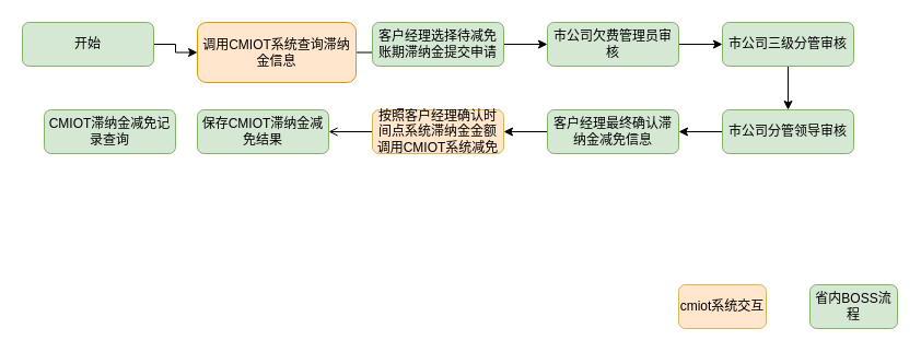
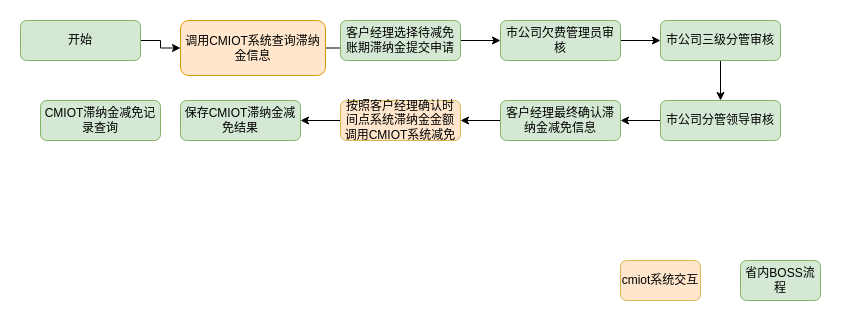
  <mxCell id="0" />
  <mxCell id="1" parent="0" />
  <mxCell id="2" value="" style="edgeStyle=orthogonalEdgeStyle;rounded=0;orthogonalLoop=1;jettySize=auto;html=1;" edge="1" parent="1" source="3" target="5"><mxGeometry relative="1" as="geometry" /></mxCell>
  <mxCell id="3" value="开始" style="rounded=1;whiteSpace=wrap;html=1;fontSize=12;glass=0;strokeWidth=1;shadow=0;fillColor=#d5e8d4;strokeColor=#82b366;" parent="1" vertex="1"><mxGeometry y="20" width="120" height="40" as="geometry" x="20" /></mxCell>
  <mxCell id="4" value="" style="edgeStyle=orthogonalEdgeStyle;rounded=0;orthogonalLoop=1;jettySize=auto;html=1;" edge="1" parent="1" source="5" target="7"><mxGeometry relative="1" as="geometry" /></mxCell>
  <mxCell id="5" value="调用CMIOT系统查询滞纳金信息" style="rounded=1;whiteSpace=wrap;html=1;fontSize=12;glass=0;strokeWidth=1;shadow=0;fillColor=#ffe6cc;strokeColor=#d79b00;" parent="1" vertex="1"><mxGeometry x="180" y="20" width="145" height="55" as="geometry" /></mxCell>
  <mxCell id="6" value="" style="edgeStyle=orthogonalEdgeStyle;rounded=0;orthogonalLoop=1;jettySize=auto;html=1;" edge="1" parent="1" source="7" target="9"><mxGeometry relative="1" as="geometry" /></mxCell>
  <mxCell id="7" value="客户经理选择待减免账期滞纳金提交申请" style="rounded=1;whiteSpace=wrap;html=1;fontSize=12;glass=0;strokeWidth=1;shadow=0;fillColor=#d5e8d4;strokeColor=#82b366;" vertex="1" parent="1"><mxGeometry x="340" y="20" width="120" height="40" as="geometry" /></mxCell>
  <mxCell id="8" value="" style="edgeStyle=orthogonalEdgeStyle;rounded=0;orthogonalLoop=1;jettySize=auto;html=1;" edge="1" parent="1" source="9" target="11"><mxGeometry relative="1" as="geometry" /></mxCell>
  <mxCell id="9" value="市公司欠费管理员审核" style="rounded=1;whiteSpace=wrap;html=1;fontSize=12;glass=0;strokeWidth=1;shadow=0;fillColor=#d5e8d4;strokeColor=#82b366;" vertex="1" parent="1"><mxGeometry x="500" y="20" width="120" height="40" as="geometry" /></mxCell>
  <mxCell id="10" value="" style="edgeStyle=orthogonalEdgeStyle;rounded=0;orthogonalLoop=1;jettySize=auto;html=1;" edge="1" parent="1" source="11" target="13"><mxGeometry relative="1" as="geometry" /></mxCell>
  <mxCell id="11" value="市公司三级分管审核" style="rounded=1;whiteSpace=wrap;html=1;fontSize=12;glass=0;strokeWidth=1;shadow=0;fillColor=#d5e8d4;strokeColor=#82b366;" vertex="1" parent="1"><mxGeometry x="660" y="20" width="120" height="40" as="geometry" /></mxCell>
  <mxCell id="12" value="" style="edgeStyle=orthogonalEdgeStyle;rounded=0;orthogonalLoop=1;jettySize=auto;html=1;" edge="1" parent="1" source="13" target="15"><mxGeometry relative="1" as="geometry" /></mxCell>
  <mxCell id="13" value="市公司分管领导审核" style="rounded=1;whiteSpace=wrap;html=1;fontSize=12;glass=0;strokeWidth=1;shadow=0;fillColor=#d5e8d4;strokeColor=#82b366;" vertex="1" parent="1"><mxGeometry x="660" y="100" width="120" height="40" as="geometry" /></mxCell>
  <mxCell id="14" value="" style="edgeStyle=orthogonalEdgeStyle;rounded=0;orthogonalLoop=1;jettySize=auto;html=1;" edge="1" parent="1" source="15" target="17"><mxGeometry relative="1" as="geometry" /></mxCell>
  <mxCell id="15" value="客户经理最终确认滞纳金减免信息" style="rounded=1;whiteSpace=wrap;html=1;fontSize=12;glass=0;strokeWidth=1;shadow=0;fillColor=#d5e8d4;strokeColor=#82b366;" vertex="1" parent="1"><mxGeometry x="500" y="100" width="120" height="40" as="geometry" /></mxCell>
- <mxCell id="16" value="" style="edgeStyle=orthogonalEdgeStyle;rounded=0;orthogonalLoop=1;jettySize=auto;html=1;endArrow=open;" edge="1" parent="1" source="17" target="18"><mxGeometry relative="1" as="geometry" /></mxCell>
+ <mxCell id="16" value="" style="edgeStyle=orthogonalEdgeStyle;rounded=0;orthogonalLoop=1;jettySize=auto;html=1;" edge="1" parent="1" source="17" target="18"><mxGeometry relative="1" as="geometry" /></mxCell>
  <mxCell id="17" value="按照客户经理确认时间点系统滞纳金金额调用CMIOT系统减免" style="rounded=1;whiteSpace=wrap;html=1;fontSize=12;glass=0;strokeWidth=1;shadow=0;fillColor=#FFE6CC;strokeColor=#d6b656;" vertex="1" parent="1"><mxGeometry x="340" y="100" width="120" height="40" as="geometry" /></mxCell>
  <mxCell id="18" value="保存CMIOT滞纳金减免结果" style="rounded=1;whiteSpace=wrap;html=1;fontSize=12;glass=0;strokeWidth=1;shadow=0;fillColor=#d5e8d4;strokeColor=#82b366;" vertex="1" parent="1"><mxGeometry x="180" y="100" width="120" height="40" as="geometry" /></mxCell>
  <mxCell id="19" value="cmiot系统交互" style="rounded=1;whiteSpace=wrap;html=1;fontSize=12;glass=0;strokeWidth=1;shadow=0;fillColor=#FFE6CC;strokeColor=#d6b656;" vertex="1" parent="1"><mxGeometry x="620" y="260" width="80" height="40" as="geometry" /></mxCell>
  <mxCell id="20" value="省内BOSS流程" style="rounded=1;whiteSpace=wrap;html=1;fontSize=12;glass=0;strokeWidth=1;shadow=0;fillColor=#d5e8d4;strokeColor=#82b366;" vertex="1" parent="1"><mxGeometry x="740" y="260" width="80" height="40" as="geometry" /></mxCell>
  <mxCell id="21" value="CMIOT滞纳金减免记录查询" style="rounded=1;whiteSpace=wrap;html=1;fontSize=12;glass=0;strokeWidth=1;shadow=0;fillColor=#d5e8d4;strokeColor=#82b366;" vertex="1" parent="1"><mxGeometry x="40" y="100" width="120" height="40" as="geometry" /></mxCell>
